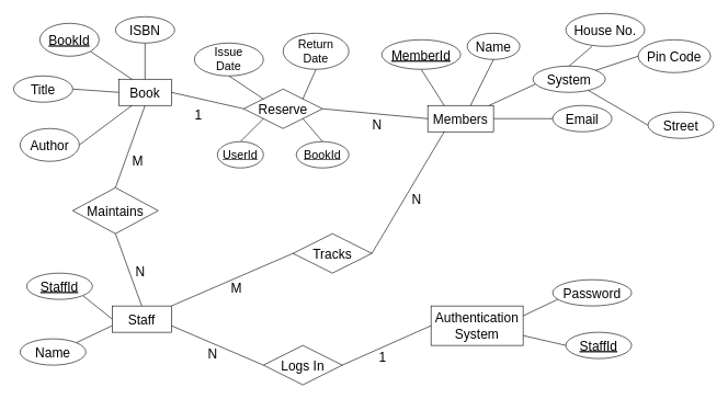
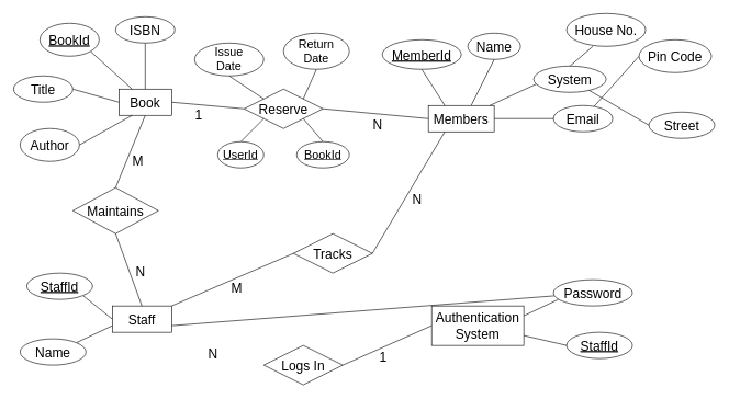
  <mxCell id="0" />
  <mxCell id="1" parent="0" />
  <mxCell id="2" style="rounded=0;orthogonalLoop=1;jettySize=auto;html=1;exitX=0.5;exitY=1;exitDx=0;exitDy=0;entryX=0.5;entryY=0;entryDx=0;entryDy=0;endArrow=none;endFill=0;" parent="1" source="4" target="44" edge="1"><mxGeometry relative="1" as="geometry" /></mxCell>
  <mxCell id="3" style="rounded=0;orthogonalLoop=1;jettySize=auto;html=1;exitX=1;exitY=0.5;exitDx=0;exitDy=0;entryX=0;entryY=0.5;entryDx=0;entryDy=0;endArrow=none;endFill=0;" parent="1" source="4" target="48" edge="1"><mxGeometry relative="1" as="geometry" /></mxCell>
- <mxCell id="4" value="&lt;font style=&quot;font-size: 20px;&quot;&gt;Book&lt;/font&gt;" style="rounded=0;whiteSpace=wrap;html=1;" parent="1" vertex="1"><mxGeometry x="180" y="120" width="80" height="40" as="geometry" /></mxCell>
+ <mxCell id="4" value="&lt;font style=&quot;font-size: 20px;&quot;&gt;Book&lt;/font&gt;" style="rounded=0;whiteSpace=wrap;html=1;" parent="1" vertex="1"><mxGeometry x="180" y="135" width="80" height="40" as="geometry" /></mxCell>
  <mxCell id="5" style="rounded=0;orthogonalLoop=1;jettySize=auto;html=1;exitX=1;exitY=0.5;exitDx=0;exitDy=0;entryX=0;entryY=0.5;entryDx=0;entryDy=0;endArrow=none;endFill=0;" parent="1" source="6" target="4" edge="1"><mxGeometry relative="1" as="geometry" /></mxCell>
  <mxCell id="6" value="&lt;font style=&quot;font-size: 20px;&quot;&gt;Title&lt;/font&gt;" style="ellipse;whiteSpace=wrap;html=1;" parent="1" vertex="1"><mxGeometry x="20" y="115" width="90" height="40" as="geometry" /></mxCell>
  <mxCell id="7" style="rounded=0;orthogonalLoop=1;jettySize=auto;html=1;exitX=0.5;exitY=1;exitDx=0;exitDy=0;entryX=0.5;entryY=0;entryDx=0;entryDy=0;endArrow=none;endFill=0;" parent="1" source="8" target="4" edge="1"><mxGeometry relative="1" as="geometry" /></mxCell>
  <mxCell id="8" value="&lt;font style=&quot;font-size: 20px;&quot;&gt;ISBN&lt;/font&gt;" style="ellipse;whiteSpace=wrap;html=1;" parent="1" vertex="1"><mxGeometry x="175" y="25" width="90" height="40" as="geometry" /></mxCell>
  <mxCell id="9" style="rounded=0;orthogonalLoop=1;jettySize=auto;html=1;exitX=1;exitY=0.5;exitDx=0;exitDy=0;entryX=0.25;entryY=1;entryDx=0;entryDy=0;endArrow=none;endFill=0;" parent="1" source="10" target="4" edge="1"><mxGeometry relative="1" as="geometry" /></mxCell>
  <mxCell id="10" value="&lt;font style=&quot;font-size: 20px;&quot;&gt;Author&lt;/font&gt;" style="ellipse;whiteSpace=wrap;html=1;" parent="1" vertex="1"><mxGeometry x="30" y="195" width="90" height="50" as="geometry" /></mxCell>
  <mxCell id="11" style="rounded=0;orthogonalLoop=1;jettySize=auto;html=1;exitX=1;exitY=1;exitDx=0;exitDy=0;entryX=0.25;entryY=0;entryDx=0;entryDy=0;endArrow=none;endFill=0;" parent="1" source="12" target="4" edge="1"><mxGeometry relative="1" as="geometry" /></mxCell>
  <mxCell id="12" value="&lt;font style=&quot;font-size: 20px;&quot;&gt;&lt;u&gt;BookId&lt;/u&gt;&lt;/font&gt;" style="ellipse;whiteSpace=wrap;html=1;" parent="1" vertex="1"><mxGeometry x="60" y="35" width="90" height="50" as="geometry" /></mxCell>
  <mxCell id="13" style="rounded=0;orthogonalLoop=1;jettySize=auto;html=1;exitX=1;exitY=0.5;exitDx=0;exitDy=0;entryX=0;entryY=0.5;entryDx=0;entryDy=0;endArrow=none;endFill=0;" parent="1" source="14" target="19" edge="1"><mxGeometry relative="1" as="geometry" /></mxCell>
  <mxCell id="14" value="&lt;font style=&quot;font-size: 20px;&quot;&gt;Members&lt;/font&gt;" style="rounded=0;whiteSpace=wrap;html=1;" parent="1" vertex="1"><mxGeometry x="650" y="160" width="100" height="40" as="geometry" /></mxCell>
  <mxCell id="15" style="rounded=0;orthogonalLoop=1;jettySize=auto;html=1;exitX=0.5;exitY=1;exitDx=0;exitDy=0;entryX=0.652;entryY=-0.01;entryDx=0;entryDy=0;entryPerimeter=0;endArrow=none;endFill=0;" parent="1" source="16" target="14" edge="1"><mxGeometry relative="1" as="geometry" /></mxCell>
  <mxCell id="16" value="&lt;font style=&quot;font-size: 20px;&quot;&gt;Name&lt;/font&gt;" style="ellipse;whiteSpace=wrap;html=1;" parent="1" vertex="1"><mxGeometry x="710" y="50" width="80" height="40" as="geometry" /></mxCell>
  <mxCell id="17" style="rounded=0;orthogonalLoop=1;jettySize=auto;html=1;exitX=0.5;exitY=1;exitDx=0;exitDy=0;entryX=0.25;entryY=0;entryDx=0;entryDy=0;endArrow=none;endFill=0;" parent="1" source="18" target="14" edge="1"><mxGeometry relative="1" as="geometry" /></mxCell>
  <mxCell id="18" value="&lt;font style=&quot;font-size: 20px;&quot;&gt;&lt;u&gt;MemberId&lt;/u&gt;&lt;/font&gt;" style="ellipse;whiteSpace=wrap;html=1;" parent="1" vertex="1"><mxGeometry x="580" y="60" width="120" height="45" as="geometry" /></mxCell>
  <mxCell id="19" value="&lt;font style=&quot;font-size: 20px;&quot;&gt;Email&lt;/font&gt;" style="ellipse;whiteSpace=wrap;html=1;" parent="1" vertex="1"><mxGeometry x="840" y="160" width="90" height="40" as="geometry" /></mxCell>
  <mxCell id="20" style="rounded=0;orthogonalLoop=1;jettySize=auto;html=1;endArrow=none;endFill=0;" parent="1" target="14" edge="1"><mxGeometry relative="1" as="geometry"><mxPoint x="830" y="120" as="sourcePoint" /></mxGeometry></mxCell>
  <mxCell id="21" value="&lt;font style=&quot;font-size: 20px;&quot;&gt;System&lt;/font&gt;" style="ellipse;whiteSpace=wrap;html=1;align=center;" parent="1" vertex="1"><mxGeometry x="810" y="100" width="110" height="40" as="geometry" /></mxCell>
  <mxCell id="22" style="rounded=0;orthogonalLoop=1;jettySize=auto;html=1;entryX=0.5;entryY=0;entryDx=0;entryDy=0;endArrow=none;endFill=0;" parent="1" target="21" edge="1"><mxGeometry relative="1" as="geometry"><mxPoint x="900" y="70" as="sourcePoint" /></mxGeometry></mxCell>
  <mxCell id="23" value="&lt;font style=&quot;font-size: 20px;&quot;&gt;House No.&lt;/font&gt;" style="ellipse;whiteSpace=wrap;html=1;align=center;" parent="1" vertex="1"><mxGeometry x="860" y="20" width="120" height="50" as="geometry" /></mxCell>
  <mxCell id="24" style="rounded=0;orthogonalLoop=1;jettySize=auto;html=1;endArrow=none;endFill=0;exitX=0;exitY=0.5;exitDx=0;exitDy=0;" parent="1" source="25" target="21" edge="1"><mxGeometry relative="1" as="geometry"><mxPoint x="970" y="150" as="sourcePoint" /></mxGeometry></mxCell>
  <mxCell id="25" value="&lt;font style=&quot;font-size: 20px;&quot;&gt;Street&lt;/font&gt;" style="ellipse;whiteSpace=wrap;html=1;align=center;" parent="1" vertex="1"><mxGeometry x="985" y="170" width="100" height="40" as="geometry" /></mxCell>
- <mxCell id="26" style="rounded=0;orthogonalLoop=1;jettySize=auto;html=1;exitX=0;exitY=0.5;exitDx=0;exitDy=0;endArrow=none;endFill=0;" parent="1" source="27" target="21" edge="1"><mxGeometry relative="1" as="geometry" /></mxCell>
+ <mxCell id="26" style="rounded=0;orthogonalLoop=1;jettySize=auto;html=1;exitX=0;exitY=0.5;exitDx=0;exitDy=0;endArrow=none;endFill=0;" parent="1" source="27" target="19" edge="1"><mxGeometry relative="1" as="geometry" /></mxCell>
  <mxCell id="27" value="&lt;font style=&quot;font-size: 20px;&quot;&gt;Pin Code&lt;/font&gt;" style="ellipse;whiteSpace=wrap;html=1;align=center;" parent="1" vertex="1"><mxGeometry x="970" y="60" width="110" height="50" as="geometry" /></mxCell>
  <mxCell id="28" style="edgeStyle=orthogonalEdgeStyle;rounded=0;orthogonalLoop=1;jettySize=auto;html=1;exitX=0.5;exitY=1;exitDx=0;exitDy=0;" parent="1" source="25" target="25" edge="1"><mxGeometry relative="1" as="geometry" /></mxCell>
- <mxCell id="29" style="rounded=0;orthogonalLoop=1;jettySize=auto;html=1;exitX=1;exitY=0.75;exitDx=0;exitDy=0;entryX=0;entryY=0.5;entryDx=0;entryDy=0;endArrow=none;endFill=0;" parent="1" source="31" target="42" edge="1"><mxGeometry relative="1" as="geometry" /></mxCell>
+ <mxCell id="29" style="rounded=0;orthogonalLoop=1;jettySize=auto;html=1;exitX=1;exitY=0.75;exitDx=0;exitDy=0;endArrow=none;endFill=0;" parent="1" source="31" target="38" edge="1"><mxGeometry relative="1" as="geometry" /></mxCell>
  <mxCell id="30" style="rounded=0;orthogonalLoop=1;jettySize=auto;html=1;exitX=1;exitY=0;exitDx=0;exitDy=0;entryX=0;entryY=0.5;entryDx=0;entryDy=0;endArrow=none;endFill=0;" parent="1" source="31" target="46" edge="1"><mxGeometry relative="1" as="geometry" /></mxCell>
  <mxCell id="31" value="&lt;font style=&quot;font-size: 20px;&quot;&gt;Staff&lt;/font&gt;" style="whiteSpace=wrap;html=1;align=center;" parent="1" vertex="1"><mxGeometry x="170" y="465" width="90" height="40" as="geometry" /></mxCell>
  <mxCell id="32" style="rounded=0;orthogonalLoop=1;jettySize=auto;html=1;exitX=1;exitY=1;exitDx=0;exitDy=0;entryX=0;entryY=0.5;entryDx=0;entryDy=0;endArrow=none;endFill=0;" parent="1" source="33" target="31" edge="1"><mxGeometry relative="1" as="geometry" /></mxCell>
  <mxCell id="33" value="&lt;font style=&quot;font-size: 20px;&quot;&gt;&lt;u&gt;StaffId&lt;/u&gt;&lt;/font&gt;" style="ellipse;whiteSpace=wrap;html=1;align=center;" parent="1" vertex="1"><mxGeometry x="40" y="415" width="100" height="40" as="geometry" /></mxCell>
  <mxCell id="34" style="rounded=0;orthogonalLoop=1;jettySize=auto;html=1;exitX=1;exitY=0;exitDx=0;exitDy=0;entryX=0;entryY=0.75;entryDx=0;entryDy=0;endArrow=none;endFill=0;" parent="1" source="35" target="31" edge="1"><mxGeometry relative="1" as="geometry" /></mxCell>
  <mxCell id="35" value="&lt;font style=&quot;font-size: 20px;&quot;&gt;Name&lt;/font&gt;" style="ellipse;whiteSpace=wrap;html=1;align=center;" parent="1" vertex="1"><mxGeometry x="30" y="515" width="100" height="40" as="geometry" /></mxCell>
  <mxCell id="36" value="&lt;font style=&quot;font-size: 20px;&quot;&gt;Authentication&lt;br&gt;System&lt;/font&gt;" style="whiteSpace=wrap;html=1;align=center;" parent="1" vertex="1"><mxGeometry x="655" y="465" width="140" height="60" as="geometry" /></mxCell>
  <mxCell id="37" style="rounded=0;orthogonalLoop=1;jettySize=auto;html=1;exitX=0.063;exitY=0.75;exitDx=0;exitDy=0;endArrow=none;endFill=0;entryX=1;entryY=0.25;entryDx=0;entryDy=0;exitPerimeter=0;" parent="1" source="38" target="36" edge="1"><mxGeometry relative="1" as="geometry"><mxPoint x="790" y="595" as="targetPoint" /></mxGeometry></mxCell>
  <mxCell id="38" value="&lt;font style=&quot;font-size: 20px;&quot;&gt;Password&lt;/font&gt;" style="ellipse;whiteSpace=wrap;html=1;align=center;" parent="1" vertex="1"><mxGeometry x="840" y="425" width="120" height="40" as="geometry" /></mxCell>
  <mxCell id="39" style="rounded=0;orthogonalLoop=1;jettySize=auto;html=1;exitX=0;exitY=0.5;exitDx=0;exitDy=0;endArrow=none;endFill=0;entryX=1;entryY=0.75;entryDx=0;entryDy=0;" parent="1" source="40" target="36" edge="1"><mxGeometry relative="1" as="geometry"><mxPoint x="800" y="505" as="targetPoint" /></mxGeometry></mxCell>
  <mxCell id="40" value="&lt;font style=&quot;font-size: 20px;&quot;&gt;&lt;u&gt;StaffId&lt;/u&gt;&lt;/font&gt;" style="ellipse;whiteSpace=wrap;html=1;align=center;" parent="1" vertex="1"><mxGeometry x="860" y="505" width="100" height="40" as="geometry" /></mxCell>
  <mxCell id="41" style="rounded=0;orthogonalLoop=1;jettySize=auto;html=1;exitX=1;exitY=0.5;exitDx=0;exitDy=0;entryX=0;entryY=0.5;entryDx=0;entryDy=0;endArrow=none;endFill=0;" parent="1" source="42" target="36" edge="1"><mxGeometry relative="1" as="geometry" /></mxCell>
  <mxCell id="42" value="&lt;font style=&quot;font-size: 20px;&quot;&gt;Logs In&lt;/font&gt;" style="shape=rhombus;perimeter=rhombusPerimeter;whiteSpace=wrap;html=1;align=center;" parent="1" vertex="1"><mxGeometry x="400" y="525" width="120" height="60" as="geometry" /></mxCell>
  <mxCell id="43" style="rounded=0;orthogonalLoop=1;jettySize=auto;html=1;exitX=0.5;exitY=1;exitDx=0;exitDy=0;entryX=0.5;entryY=0;entryDx=0;entryDy=0;endArrow=none;endFill=0;" parent="1" source="44" target="31" edge="1"><mxGeometry relative="1" as="geometry" /></mxCell>
  <mxCell id="44" value="&lt;font style=&quot;font-size: 20px;&quot;&gt;Maintains&lt;/font&gt;" style="shape=rhombus;perimeter=rhombusPerimeter;whiteSpace=wrap;html=1;align=center;" parent="1" vertex="1"><mxGeometry x="110" y="285" width="130" height="70" as="geometry" /></mxCell>
  <mxCell id="45" style="rounded=0;orthogonalLoop=1;jettySize=auto;html=1;entryX=0.25;entryY=1;entryDx=0;entryDy=0;endArrow=none;endFill=0;exitX=1;exitY=0.5;exitDx=0;exitDy=0;" parent="1" source="46" target="14" edge="1"><mxGeometry relative="1" as="geometry"><mxPoint x="570" y="335" as="sourcePoint" /></mxGeometry></mxCell>
  <mxCell id="46" value="&lt;font style=&quot;font-size: 20px;&quot;&gt;Tracks&lt;/font&gt;" style="shape=rhombus;perimeter=rhombusPerimeter;whiteSpace=wrap;html=1;align=center;" parent="1" vertex="1"><mxGeometry x="445" y="355" width="120" height="60" as="geometry" /></mxCell>
  <mxCell id="47" style="rounded=0;orthogonalLoop=1;jettySize=auto;html=1;exitX=1;exitY=0.5;exitDx=0;exitDy=0;endArrow=none;endFill=0;entryX=0;entryY=0.5;entryDx=0;entryDy=0;" parent="1" source="48" target="14" edge="1"><mxGeometry relative="1" as="geometry"><mxPoint x="610" y="135" as="targetPoint" /></mxGeometry></mxCell>
  <mxCell id="48" value="&lt;font style=&quot;font-size: 20px;&quot;&gt;Reserve&lt;/font&gt;" style="shape=rhombus;perimeter=rhombusPerimeter;whiteSpace=wrap;html=1;align=center;" parent="1" vertex="1"><mxGeometry x="370" y="135" width="120" height="60" as="geometry" /></mxCell>
  <mxCell id="49" style="rounded=0;orthogonalLoop=1;jettySize=auto;html=1;exitX=0.5;exitY=0;exitDx=0;exitDy=0;entryX=1;entryY=1;entryDx=0;entryDy=0;endArrow=none;endFill=0;" parent="1" source="50" target="48" edge="1"><mxGeometry relative="1" as="geometry" /></mxCell>
  <mxCell id="50" value="&lt;font size=&quot;1&quot; style=&quot;&quot;&gt;&lt;u style=&quot;font-size: 18px;&quot;&gt;BookId&lt;/u&gt;&lt;/font&gt;" style="ellipse;whiteSpace=wrap;html=1;" parent="1" vertex="1"><mxGeometry x="450" y="215" width="80" height="40" as="geometry" /></mxCell>
  <mxCell id="51" style="rounded=0;orthogonalLoop=1;jettySize=auto;html=1;exitX=0.5;exitY=0;exitDx=0;exitDy=0;entryX=0;entryY=1;entryDx=0;entryDy=0;endArrow=none;endFill=0;" parent="1" source="52" target="48" edge="1"><mxGeometry relative="1" as="geometry" /></mxCell>
  <mxCell id="52" value="&lt;font size=&quot;1&quot; style=&quot;&quot;&gt;&lt;u style=&quot;font-size: 18px;&quot;&gt;UserId&lt;/u&gt;&lt;/font&gt;" style="ellipse;whiteSpace=wrap;html=1;" parent="1" vertex="1"><mxGeometry x="330" y="215" width="70" height="40" as="geometry" /></mxCell>
  <mxCell id="53" style="rounded=0;orthogonalLoop=1;jettySize=auto;html=1;exitX=0.5;exitY=1;exitDx=0;exitDy=0;entryX=0;entryY=0;entryDx=0;entryDy=0;endArrow=none;endFill=0;" parent="1" source="54" target="48" edge="1"><mxGeometry relative="1" as="geometry" /></mxCell>
  <mxCell id="54" value="&lt;font style=&quot;font-size: 18px;&quot;&gt;Issue&lt;br&gt;Date&lt;/font&gt;" style="ellipse;whiteSpace=wrap;html=1;align=center;" parent="1" vertex="1"><mxGeometry x="295" y="65" width="105" height="50" as="geometry" /></mxCell>
  <mxCell id="55" style="rounded=0;orthogonalLoop=1;jettySize=auto;html=1;exitX=0.5;exitY=1;exitDx=0;exitDy=0;entryX=1;entryY=0;entryDx=0;entryDy=0;endArrow=none;endFill=0;" parent="1" source="56" target="48" edge="1"><mxGeometry relative="1" as="geometry" /></mxCell>
  <mxCell id="56" value="&lt;span style=&quot;font-size: 18px;&quot;&gt;Return&lt;br&gt;Date&lt;br&gt;&lt;/span&gt;" style="ellipse;whiteSpace=wrap;html=1;align=center;" parent="1" vertex="1"><mxGeometry x="430" y="50" width="100" height="55" as="geometry" /></mxCell>
  <mxCell id="57" value="&lt;font style=&quot;font-size: 20px;&quot;&gt;N&lt;/font&gt;" style="text;strokeColor=none;fillColor=none;spacingLeft=4;spacingRight=4;overflow=hidden;rotatable=0;points=[[0,0.5],[1,0.5]];portConstraint=eastwest;fontSize=12;whiteSpace=wrap;html=1;" parent="1" vertex="1"><mxGeometry x="310" y="520" width="40" height="30" as="geometry" /></mxCell>
  <mxCell id="58" value="&lt;font style=&quot;font-size: 20px;&quot;&gt;1&lt;/font&gt;" style="text;strokeColor=none;fillColor=none;spacingLeft=4;spacingRight=4;overflow=hidden;rotatable=0;points=[[0,0.5],[1,0.5]];portConstraint=eastwest;fontSize=12;whiteSpace=wrap;html=1;" parent="1" vertex="1"><mxGeometry x="570" y="525" width="40" height="30" as="geometry" /></mxCell>
  <mxCell id="59" value="&lt;font style=&quot;font-size: 20px;&quot;&gt;N&lt;/font&gt;" style="text;strokeColor=none;fillColor=none;spacingLeft=4;spacingRight=4;overflow=hidden;rotatable=0;points=[[0,0.5],[1,0.5]];portConstraint=eastwest;fontSize=12;whiteSpace=wrap;html=1;" parent="1" vertex="1"><mxGeometry x="200" y="395" width="40" height="30" as="geometry" /></mxCell>
  <mxCell id="60" value="&lt;font style=&quot;font-size: 20px;&quot;&gt;M&lt;/font&gt;" style="text;strokeColor=none;fillColor=none;spacingLeft=4;spacingRight=4;overflow=hidden;rotatable=0;points=[[0,0.5],[1,0.5]];portConstraint=eastwest;fontSize=12;whiteSpace=wrap;html=1;" parent="1" vertex="1"><mxGeometry x="195" y="225" width="40" height="30" as="geometry" /></mxCell>
  <mxCell id="61" value="&lt;font style=&quot;font-size: 20px;&quot;&gt;N&lt;/font&gt;" style="text;strokeColor=none;fillColor=none;spacingLeft=4;spacingRight=4;overflow=hidden;rotatable=0;points=[[0,0.5],[1,0.5]];portConstraint=eastwest;fontSize=12;whiteSpace=wrap;html=1;" parent="1" vertex="1"><mxGeometry x="620" y="285" width="40" height="30" as="geometry" /></mxCell>
  <mxCell id="62" value="&lt;font style=&quot;font-size: 20px;&quot;&gt;M&lt;/font&gt;" style="text;strokeColor=none;fillColor=none;spacingLeft=4;spacingRight=4;overflow=hidden;rotatable=0;points=[[0,0.5],[1,0.5]];portConstraint=eastwest;fontSize=12;whiteSpace=wrap;html=1;" parent="1" vertex="1"><mxGeometry x="345" y="420" width="40" height="30" as="geometry" /></mxCell>
  <mxCell id="63" value="&lt;font style=&quot;font-size: 20px;&quot;&gt;1&lt;/font&gt;" style="text;strokeColor=none;fillColor=none;spacingLeft=4;spacingRight=4;overflow=hidden;rotatable=0;points=[[0,0.5],[1,0.5]];portConstraint=eastwest;fontSize=12;whiteSpace=wrap;html=1;" parent="1" vertex="1"><mxGeometry x="290" y="155" width="40" height="30" as="geometry" /></mxCell>
  <mxCell id="64" value="&lt;font style=&quot;font-size: 20px;&quot;&gt;N&lt;/font&gt;" style="text;strokeColor=none;fillColor=none;spacingLeft=4;spacingRight=4;overflow=hidden;rotatable=0;points=[[0,0.5],[1,0.5]];portConstraint=eastwest;fontSize=12;whiteSpace=wrap;html=1;" parent="1" vertex="1"><mxGeometry x="560" y="170" width="40" height="30" as="geometry" /></mxCell>
